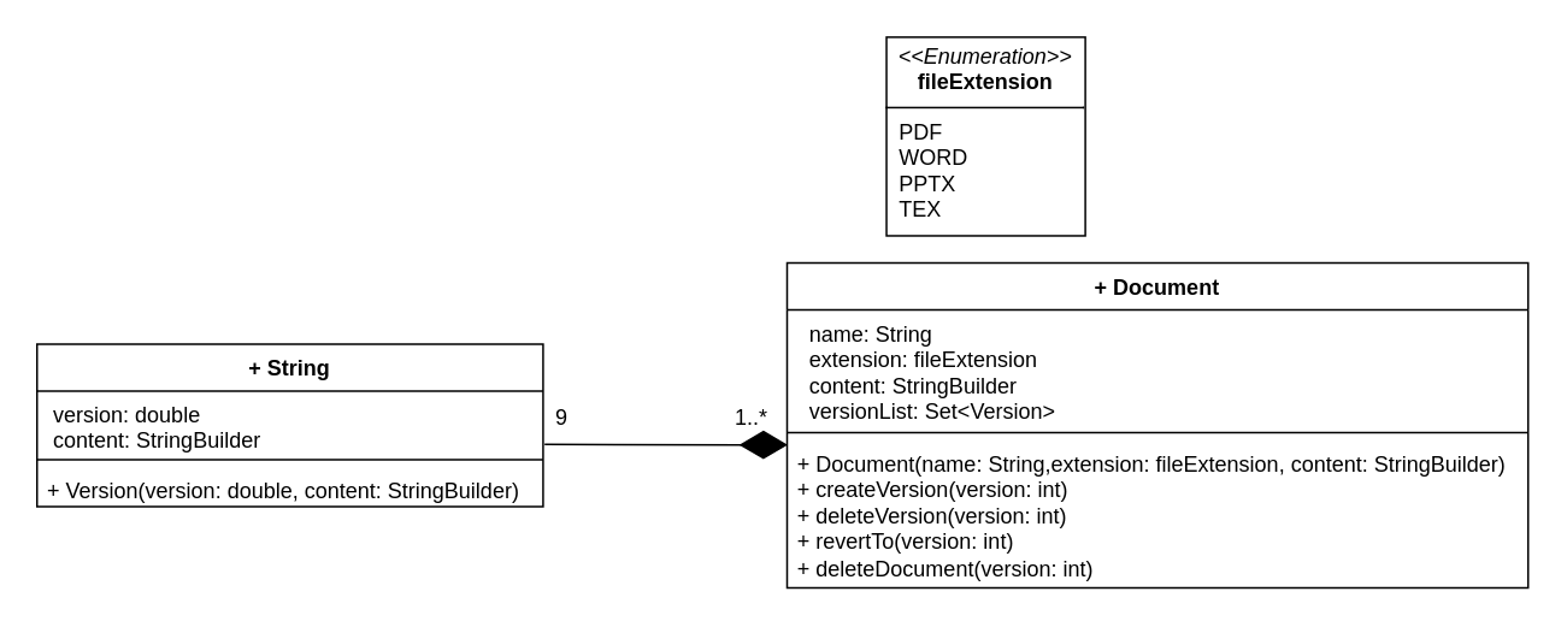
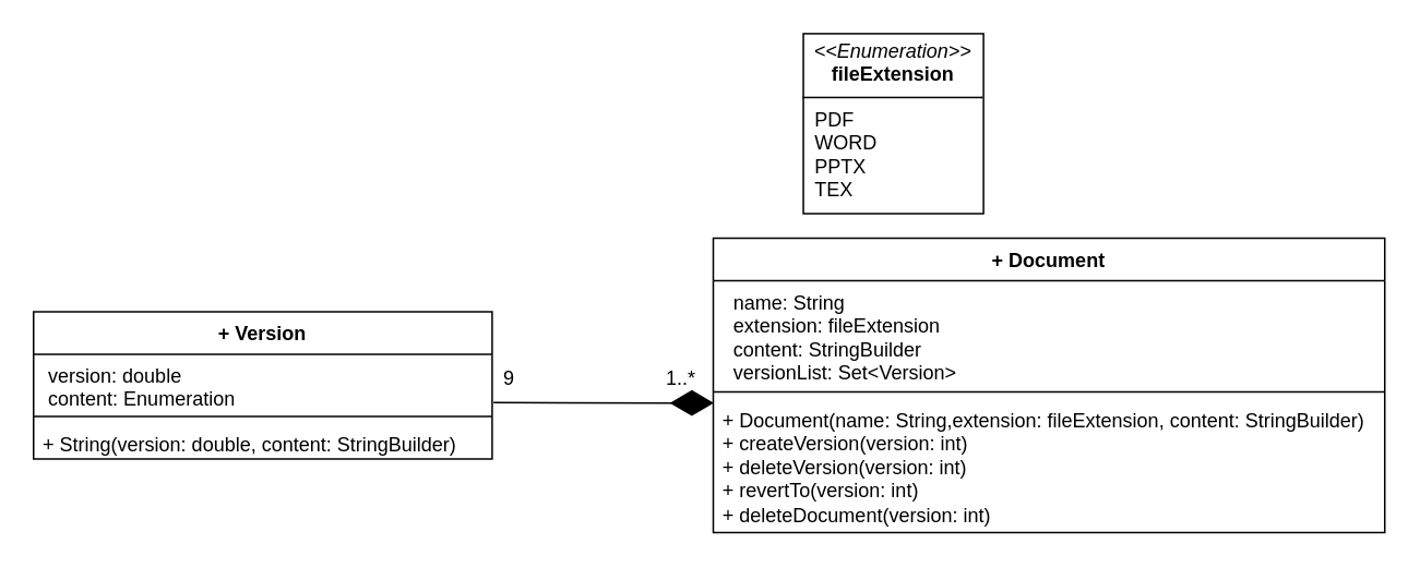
  <mxCell id="0" />
  <mxCell id="1" parent="0" />
  <mxCell id="2" value="&lt;p style=&quot;margin:0px;margin-top:4px;text-align:center;&quot;&gt;&lt;i&gt;&amp;lt;&amp;lt;Enumeration&amp;gt;&amp;gt;&lt;/i&gt;&lt;br&gt;&lt;b&gt;fileExtension&lt;/b&gt;&lt;/p&gt;&lt;hr size=&quot;1&quot; style=&quot;border-style:solid;&quot;&gt;&lt;p style=&quot;margin:0px;margin-left:4px;&quot;&gt;&amp;nbsp;PDF&lt;/p&gt;&lt;p style=&quot;margin:0px;margin-left:4px;&quot;&gt;&amp;nbsp;WORD&lt;/p&gt;&lt;p style=&quot;margin:0px;margin-left:4px;&quot;&gt;&amp;nbsp;PPTX&lt;/p&gt;&lt;p style=&quot;margin:0px;margin-left:4px;&quot;&gt;&amp;nbsp;TEX&lt;br&gt;&lt;/p&gt;&lt;p style=&quot;margin:0px;margin-left:4px;&quot;&gt;&lt;br&gt;&lt;/p&gt;" style="verticalAlign=top;align=left;overflow=fill;html=1;whiteSpace=wrap;" vertex="1" parent="1"><mxGeometry x="490" y="20" width="110" height="110" as="geometry" /></mxCell>
  <mxCell id="3" value="+ Document" style="swimlane;fontStyle=1;align=center;verticalAlign=top;childLayout=stackLayout;horizontal=1;startSize=26;horizontalStack=0;resizeParent=1;resizeParentMax=0;resizeLast=0;collapsible=1;marginBottom=0;whiteSpace=wrap;html=1;" vertex="1" parent="1"><mxGeometry x="435" y="145" width="410" height="180" as="geometry" /></mxCell>
  <mxCell id="4" value="&amp;nbsp; name: String&lt;div&gt;&amp;nbsp; extension: fileExtension&lt;/div&gt;&lt;div&gt;&amp;nbsp; content: StringBuilder&lt;/div&gt;&lt;div&gt;&amp;nbsp; versionList: Set&amp;lt;Version&amp;gt;&lt;/div&gt;" style="text;strokeColor=none;fillColor=none;align=left;verticalAlign=top;spacingLeft=4;spacingRight=4;overflow=hidden;rotatable=0;points=[[0,0.5],[1,0.5]];portConstraint=eastwest;whiteSpace=wrap;html=1;" vertex="1" parent="3"><mxGeometry y="26" width="410" height="64" as="geometry" /></mxCell>
  <mxCell id="5" value="" style="line;strokeWidth=1;fillColor=none;align=left;verticalAlign=middle;spacingTop=-1;spacingLeft=3;spacingRight=3;rotatable=0;labelPosition=right;points=[];portConstraint=eastwest;strokeColor=inherit;" vertex="1" parent="3"><mxGeometry y="90" width="410" height="8" as="geometry" /></mxCell>
  <mxCell id="6" value="+ Document(name: String,&lt;span style=&quot;background-color: initial;&quot;&gt;extension: fileExtension, content: StringBuilder)&lt;/span&gt;&lt;div&gt;+ createVersion(version: int)&lt;/div&gt;&lt;div&gt;+ deleteVersion(version: int)&lt;br&gt;&lt;div&gt;&lt;span style=&quot;background-color: initial;&quot;&gt;+ revertTo(version: int)&lt;/span&gt;&lt;/div&gt;&lt;/div&gt;&lt;div&gt;&lt;span style=&quot;background-color: initial;&quot;&gt;+ deleteDocument(version: int)&lt;/span&gt;&lt;/div&gt;&lt;div&gt;&lt;span style=&quot;background-color: initial;&quot;&gt;&lt;br&gt;&lt;/span&gt;&lt;/div&gt;" style="text;strokeColor=none;fillColor=none;align=left;verticalAlign=top;spacingLeft=4;spacingRight=4;overflow=hidden;rotatable=0;points=[[0,0.5],[1,0.5]];portConstraint=eastwest;whiteSpace=wrap;html=1;" vertex="1" parent="3"><mxGeometry y="98" width="410" height="82" as="geometry" /></mxCell>
- <mxCell id="7" value="+ String" style="swimlane;fontStyle=1;align=center;verticalAlign=top;childLayout=stackLayout;horizontal=1;startSize=26;horizontalStack=0;resizeParent=1;resizeParentMax=0;resizeLast=0;collapsible=1;marginBottom=0;whiteSpace=wrap;html=1;" vertex="1" parent="1"><mxGeometry x="20" y="190" width="280" height="90" as="geometry" /></mxCell>
- <mxCell id="8" value="&amp;nbsp;version: double&lt;div&gt;&amp;nbsp;content: StringBuilder&lt;/div&gt;" style="text;strokeColor=none;fillColor=none;align=left;verticalAlign=top;spacingLeft=4;spacingRight=4;overflow=hidden;rotatable=0;points=[[0,0.5],[1,0.5]];portConstraint=eastwest;whiteSpace=wrap;html=1;" vertex="1" parent="7"><mxGeometry y="26" width="280" height="34" as="geometry" /></mxCell>
+ <mxCell id="7" value="+ Version" style="swimlane;fontStyle=1;align=center;verticalAlign=top;childLayout=stackLayout;horizontal=1;startSize=26;horizontalStack=0;resizeParent=1;resizeParentMax=0;resizeLast=0;collapsible=1;marginBottom=0;whiteSpace=wrap;html=1;" vertex="1" parent="1"><mxGeometry x="20" y="190" width="280" height="90" as="geometry" /></mxCell>
+ <mxCell id="8" value="&amp;nbsp;version: double&lt;div&gt;&amp;nbsp;content: Enumeration&lt;/div&gt;" style="text;strokeColor=none;fillColor=none;align=left;verticalAlign=top;spacingLeft=4;spacingRight=4;overflow=hidden;rotatable=0;points=[[0,0.5],[1,0.5]];portConstraint=eastwest;whiteSpace=wrap;html=1;" vertex="1" parent="7"><mxGeometry y="26" width="280" height="34" as="geometry" /></mxCell>
  <mxCell id="9" value="" style="line;strokeWidth=1;fillColor=none;align=left;verticalAlign=middle;spacingTop=-1;spacingLeft=3;spacingRight=3;rotatable=0;labelPosition=right;points=[];portConstraint=eastwest;strokeColor=inherit;" vertex="1" parent="7"><mxGeometry y="60" width="280" height="8" as="geometry" /></mxCell>
- <mxCell id="10" value="+ Version(version: double, content: StringBuilder)" style="text;strokeColor=none;fillColor=none;align=left;verticalAlign=top;spacingLeft=4;spacingRight=4;overflow=hidden;rotatable=0;points=[[0,0.5],[1,0.5]];portConstraint=eastwest;whiteSpace=wrap;html=1;" vertex="1" parent="7"><mxGeometry y="68" width="280" height="22" as="geometry" /></mxCell>
+ <mxCell id="10" value="+ String(version: double, content: StringBuilder)" style="text;strokeColor=none;fillColor=none;align=left;verticalAlign=top;spacingLeft=4;spacingRight=4;overflow=hidden;rotatable=0;points=[[0,0.5],[1,0.5]];portConstraint=eastwest;whiteSpace=wrap;html=1;" vertex="1" parent="7"><mxGeometry y="68" width="280" height="22" as="geometry" /></mxCell>
  <mxCell id="11" value="" style="endArrow=diamondThin;endFill=1;endSize=24;html=1;rounded=0;exitX=1.003;exitY=0.869;exitDx=0;exitDy=0;exitPerimeter=0;entryX=0.001;entryY=0.034;entryDx=0;entryDy=0;entryPerimeter=0;" edge="1" parent="1" source="8" target="6"><mxGeometry width="160" relative="1" as="geometry"><mxPoint x="370" y="330" as="sourcePoint" /><mxPoint x="432" y="246" as="targetPoint" /></mxGeometry></mxCell>
  <mxCell id="12" value="9" style="text;align=center;fontStyle=0;verticalAlign=middle;spacingLeft=3;spacingRight=3;strokeColor=none;rotatable=0;points=[[0,0.5],[1,0.5]];portConstraint=eastwest;html=1;" vertex="1" parent="1"><mxGeometry x="300" y="226" width="20" height="10" as="geometry" /></mxCell>
  <mxCell id="13" value="1..*" style="text;align=center;fontStyle=0;verticalAlign=middle;spacingLeft=3;spacingRight=3;strokeColor=none;rotatable=0;points=[[0,0.5],[1,0.5]];portConstraint=eastwest;html=1;" vertex="1" parent="1"><mxGeometry x="400" y="226" width="30" height="10" as="geometry" /></mxCell>
